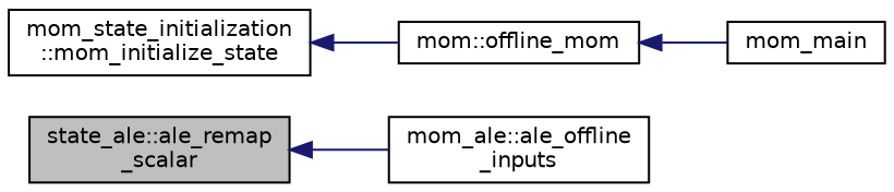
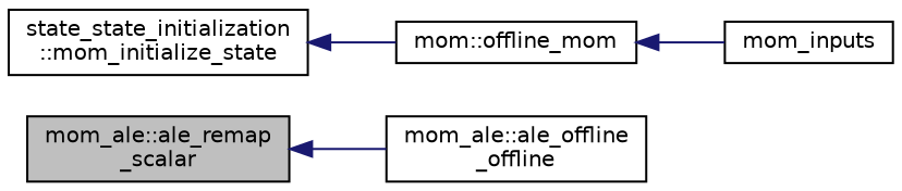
  digraph {
    rankdir=LR
    node [color=black fillcolor=white fontname=Helvetica fontsize=10 shape=record style=filled]
    edge [color=midnightblue dir=back fontname=Helvetica fontsize=10 labelfontname=Helvetica labelfontsize=10 style=solid]
-   n1 [fillcolor=grey75 fontcolor=black height=0.2 label="state_ale::ale_remap\l_scalar" width=0.4]
-   n2 [height=0.2 label="mom_ale::ale_offline\l_inputs" width=0.4]
-   n3 [height=0.2 label="mom_state_initialization\l::mom_initialize_state" width=0.4]
+   n1 [fillcolor=grey75 fontcolor=black height=0.2 label="mom_ale::ale_remap\l_scalar" width=0.4]
+   n2 [height=0.2 label="mom_ale::ale_offline\l_offline" width=0.4]
+   n3 [height=0.2 label="state_state_initialization\l::mom_initialize_state" width=0.4]
    n4 [height=0.2 label="mom::offline_mom" width=0.4]
-   n5 [height=0.2 label=mom_main width=0.4]
+   n5 [height=0.2 label=mom_inputs width=0.4]
    n1 -> n2
    n3 -> n4
    n4 -> n5
  }
